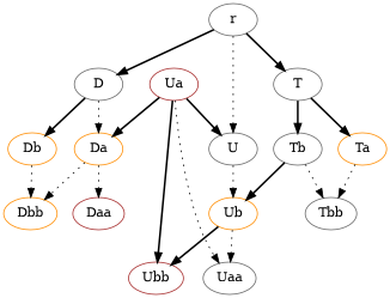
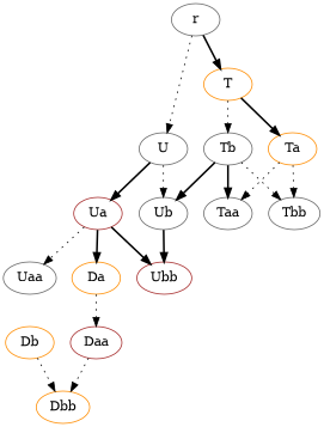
  digraph {
    node [color=gray40]
    edge [style=dotted]
    r
    U
-   D
-   T
+   T [color=darkorange]
    Ua [color=brown]
-   Ub [color=darkorange]
+   Ub
    Da [color=darkorange]
    Db [color=darkorange]
    Ta [color=darkorange]
    Tb
    Uaa
    Ubb [color=brown]
    Daa [color=brown]
    Dbb [color=darkorange]
+   Taa
    Tbb
    r -> U
-   r -> D [style=bold]
    r -> T [style=bold]
-   Ua -> U [style=bold]
+   U -> Ua [style=bold]
    U -> Ub
-   D -> Da
-   D -> Db [style=bold]
    T -> Ta [style=bold]
-   T -> Tb [style=bold]
+   T -> Tb
    Ua -> Da [style=bold]
    Ua -> Uaa
    Ua -> Ubb [style=bold]
-   Ub -> Uaa
    Ub -> Ubb [style=bold]
    Da -> Daa
-   Da -> Dbb
+   Daa -> Dbb
    Db -> Dbb
+   Ta -> Taa
    Ta -> Tbb
    Tb -> Ub [style=bold]
+   Tb -> Taa [style=bold]
    Tb -> Tbb
  }
